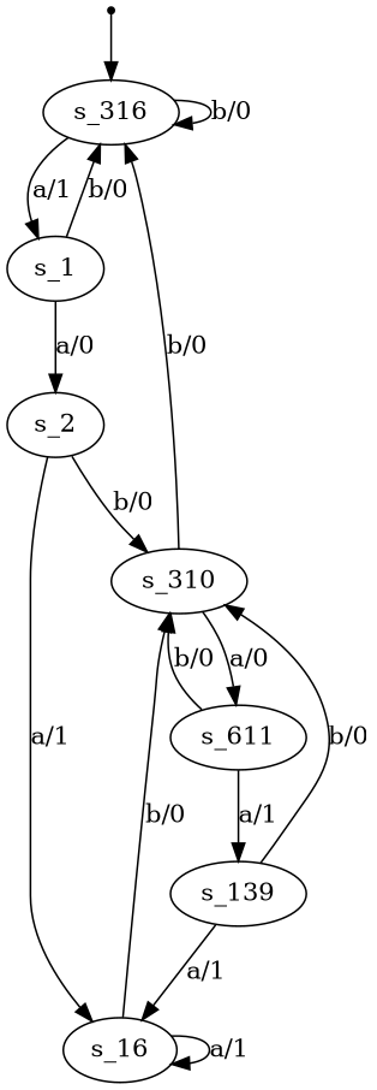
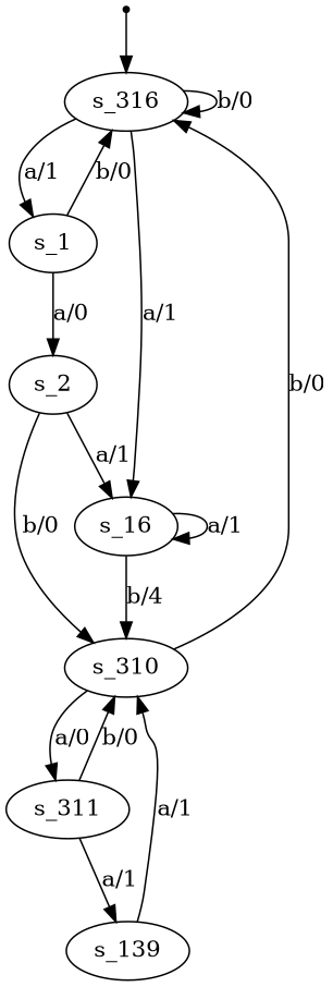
  digraph {
    s_316 [root=true]
    s_1
    s_2
    s_310
    s_16
-   s_311 [label=s_611]
+   s_311
    n7 [label=s_139]
    qi [shape=point]
    s_316 -> s_316 [label="b/0"]
    s_316 -> s_1 [label="a/1"]
    s_1 -> s_316 [label="b/0"]
    s_1 -> s_2 [label="a/0"]
    s_2 -> s_310 [label="b/0"]
    s_2 -> s_16 [label="a/1"]
    s_310 -> s_316 [label="b/0"]
    s_310 -> s_311 [label="a/0"]
-   s_16 -> s_310 [label="b/0"]
+   s_16 -> s_310 [label="b/4"]
    s_16 -> s_16 [label="a/1"]
    s_311 -> s_310 [label="b/0"]
    s_311 -> n7 [label="a/1"]
-   n7 -> s_310 [label="b/0"]
-   n7 -> s_16 [label="a/1"]
+   n7 -> s_310 [label="a/1"]
+   s_316 -> s_16 [label="a/1"]
    qi -> s_316
  }
